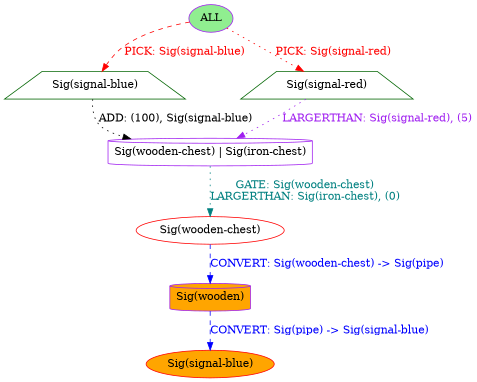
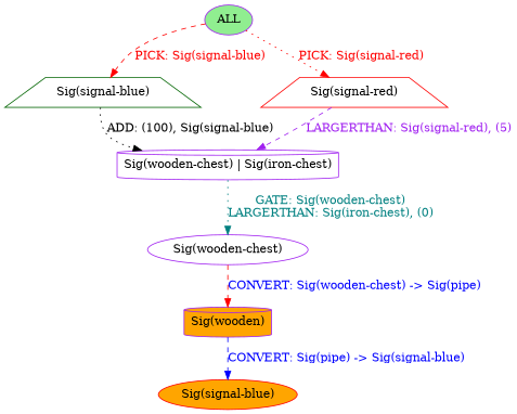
  strict digraph {
    nodesep=1
    node [color=purple fillcolor=white shape=ellipse style=filled]
    edge [color=blue fontcolor=blue style=dotted]
    n1 [color=darkgreen label="Sig(signal-blue)" shape=trapezium]
    n2 [label="Sig(wooden-chest) | Sig(iron-chest)" shape=cylinder]
-   n3 [color=red label="Sig(wooden-chest)"]
+   n3 [label="Sig(wooden-chest)"]
    n4 [fillcolor=lightgreen label=ALL]
-   n5 [color=darkgreen label="Sig(signal-red)" shape=trapezium]
+   n5 [color=red label="Sig(signal-red)" shape=trapezium]
    n6 [fillcolor=orange label="Sig(wooden)" shape=cylinder]
    n7 [color=red fillcolor=orange label="Sig(signal-blue)"]
    n1 -> n2 [color=black fontcolor=black label="ADD: (100), Sig(signal-blue)"]
    n2 -> n3 [color=teal fontcolor=teal label="GATE: Sig(wooden-chest)\nLARGERTHAN: Sig(iron-chest), (0)"]
-   n3 -> n6 [label="CONVERT: Sig(wooden-chest) -> Sig(pipe)" style=dashed]
+   n3 -> n6 [color=red label="CONVERT: Sig(wooden-chest) -> Sig(pipe)" style=dashed]
    n4 -> n1 [color=red fontcolor=red label="PICK: Sig(signal-blue)" style=dashed]
    n4 -> n5 [color=red fontcolor=red label="PICK: Sig(signal-red)"]
-   n5 -> n2 [color=purple fontcolor=purple label="LARGERTHAN: Sig(signal-red), (5)"]
+   n5 -> n2 [color=purple fontcolor=purple label="LARGERTHAN: Sig(signal-red), (5)" style=dashed]
    n6 -> n7 [label="CONVERT: Sig(pipe) -> Sig(signal-blue)" style=dashed]
  }
